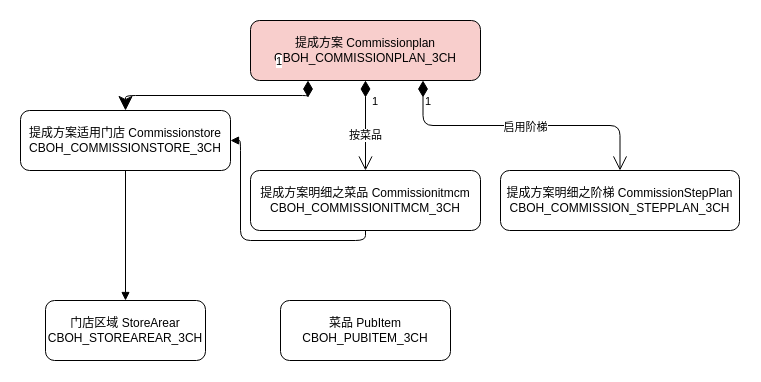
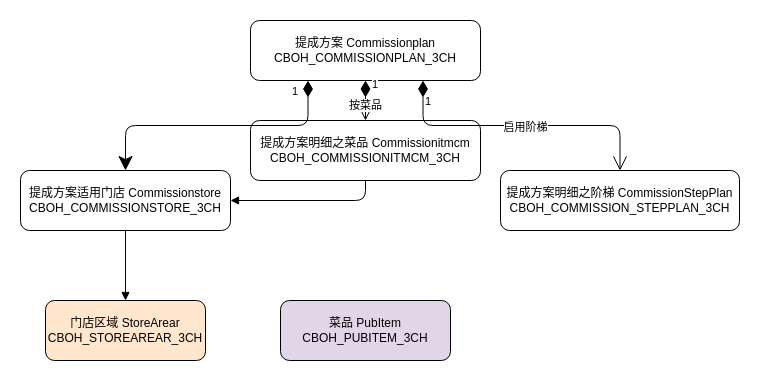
  <mxCell id="0" />
  <mxCell id="1" parent="0" />
- <mxCell id="2" value="提成方案 Commissionplan&lt;br&gt;CBOH_COMMISSIONPLAN_3CH" style="rounded=1;whiteSpace=wrap;html=1;fillColor=#f8cecc;" vertex="1" parent="1"><mxGeometry x="250" y="20" width="230" height="60" as="geometry" /></mxCell>
- <mxCell id="3" value="提成方案适用门店 Commissionstore&lt;br&gt;CBOH_COMMISSIONSTORE_3CH" style="rounded=1;whiteSpace=wrap;html=1;" vertex="1" parent="1"><mxGeometry x="20" y="110" width="210" height="60" as="geometry" /></mxCell>
+ <mxCell id="2" value="提成方案 Commissionplan&lt;br&gt;CBOH_COMMISSIONPLAN_3CH" style="rounded=1;whiteSpace=wrap;html=1;" vertex="1" parent="1"><mxGeometry x="250" y="20" width="230" height="60" as="geometry" /></mxCell>
+ <mxCell id="3" value="提成方案适用门店 Commissionstore&lt;br&gt;CBOH_COMMISSIONSTORE_3CH" style="rounded=1;whiteSpace=wrap;html=1;" vertex="1" parent="1"><mxGeometry x="20" y="170" width="210" height="60" as="geometry" /></mxCell>
  <mxCell id="4" value="提成方案明细之阶梯 CommissionStepPlan&lt;br&gt;CBOH_COMMISSION_STEPPLAN_3CH" style="rounded=1;whiteSpace=wrap;html=1;" vertex="1" parent="1"><mxGeometry x="500" y="170" width="239" height="60" as="geometry" /></mxCell>
- <mxCell id="5" value="提成方案明细之菜品 Commissionitmcm&lt;br&gt;CBOH_COMMISSIONITMCM_3CH" style="rounded=1;whiteSpace=wrap;html=1;" vertex="1" parent="1"><mxGeometry x="250" y="170" width="230" height="60" as="geometry" /></mxCell>
+ <mxCell id="5" value="提成方案明细之菜品 Commissionitmcm&lt;br&gt;CBOH_COMMISSIONITMCM_3CH" style="rounded=1;whiteSpace=wrap;html=1;" vertex="1" parent="1"><mxGeometry x="250" y="120" width="230" height="60" as="geometry" /></mxCell>
  <mxCell id="6" value="1" style="endArrow=classic;html=1;endSize=12;startArrow=diamondThin;startSize=14;startFill=1;edgeStyle=orthogonalEdgeStyle;align=left;verticalAlign=bottom;exitX=0.25;exitY=1;exitDx=0;exitDy=0;" edge="1" parent="1" source="2" target="3"><mxGeometry x="-0.541" y="-25" relative="1" as="geometry"><mxPoint x="270" y="130" as="sourcePoint" /><mxPoint x="430" y="130" as="targetPoint" /><mxPoint as="offset" /></mxGeometry></mxCell>
  <mxCell id="7" value="1" style="endArrow=open;html=1;endSize=12;startArrow=diamondThin;startSize=14;startFill=1;edgeStyle=orthogonalEdgeStyle;align=left;verticalAlign=bottom;exitX=0.5;exitY=1;exitDx=0;exitDy=0;" edge="1" parent="1" source="2" target="5"><mxGeometry x="-0.333" y="5" relative="1" as="geometry"><mxPoint x="270" y="90" as="sourcePoint" /><mxPoint x="430" y="90" as="targetPoint" /><mxPoint as="offset" /></mxGeometry></mxCell>
  <mxCell id="8" value="按菜品" style="edgeLabel;html=1;align=center;verticalAlign=middle;resizable=0;points=[];" vertex="1" connectable="0" parent="7"><mxGeometry x="0.2" y="-1" relative="1" as="geometry"><mxPoint as="offset" /></mxGeometry></mxCell>
  <mxCell id="9" value="1" style="endArrow=open;html=1;endSize=12;startArrow=diamondThin;startSize=14;startFill=1;edgeStyle=orthogonalEdgeStyle;align=left;verticalAlign=bottom;exitX=0.75;exitY=1;exitDx=0;exitDy=0;" edge="1" parent="1" source="2" target="4"><mxGeometry x="-0.791" relative="1" as="geometry"><mxPoint x="270" y="90" as="sourcePoint" /><mxPoint x="430" y="90" as="targetPoint" /><mxPoint as="offset" /></mxGeometry></mxCell>
  <mxCell id="10" value="启用阶梯" style="edgeLabel;html=1;align=center;verticalAlign=middle;resizable=0;points=[];" vertex="1" connectable="0" parent="9"><mxGeometry x="0.021" y="-1" relative="1" as="geometry"><mxPoint as="offset" /></mxGeometry></mxCell>
- <mxCell id="11" value="菜品 PubItem&lt;br&gt;CBOH_PUBITEM_3CH" style="rounded=1;whiteSpace=wrap;html=1;" vertex="1" parent="1"><mxGeometry x="280" y="300" width="170" height="60" as="geometry" /></mxCell>
+ <mxCell id="11" value="菜品 PubItem&lt;br&gt;CBOH_PUBITEM_3CH" style="rounded=1;whiteSpace=wrap;html=1;fillColor=#e1d5e7;" vertex="1" parent="1"><mxGeometry x="280" y="300" width="170" height="60" as="geometry" /></mxCell>
  <mxCell id="12" value="" style="endArrow=block;endFill=1;html=1;edgeStyle=orthogonalEdgeStyle;align=left;verticalAlign=top;exitX=0.5;exitY=1;exitDx=0;exitDy=0;" edge="1" parent="1" source="5" target="3"><mxGeometry x="-1" relative="1" as="geometry"><mxPoint x="270" y="240" as="sourcePoint" /><mxPoint x="430" y="240" as="targetPoint" /></mxGeometry></mxCell>
- <mxCell id="13" value="门店区域 StoreArear&lt;br&gt;CBOH_STOREAREAR_3CH" style="rounded=1;whiteSpace=wrap;html=1;" vertex="1" parent="1"><mxGeometry x="45" y="300" width="160" height="60" as="geometry" /></mxCell>
+ <mxCell id="13" value="门店区域 StoreArear&lt;br&gt;CBOH_STOREAREAR_3CH" style="rounded=1;whiteSpace=wrap;html=1;fillColor=#ffe6cc;" vertex="1" parent="1"><mxGeometry x="45" y="300" width="160" height="60" as="geometry" /></mxCell>
  <mxCell id="14" value="" style="endArrow=block;endFill=1;html=1;edgeStyle=orthogonalEdgeStyle;align=left;verticalAlign=top;exitX=0.5;exitY=1;exitDx=0;exitDy=0;" edge="1" parent="1" source="3" target="13"><mxGeometry x="-1" relative="1" as="geometry"><mxPoint x="270" y="240" as="sourcePoint" /><mxPoint x="430" y="240" as="targetPoint" /></mxGeometry></mxCell>
  <mxCell id="15" value="" style="resizable=0;html=1;align=left;verticalAlign=bottom;labelBackgroundColor=#ffffff;fontSize=10;" connectable="0" vertex="1" parent="14"><mxGeometry x="-1" relative="1" as="geometry" /></mxCell>
